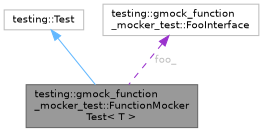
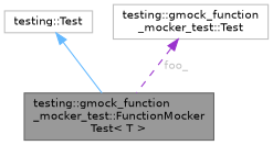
  digraph {
    node [color=grey75 fillcolor=white fontname=Helvetica fontsize=10 shape=box style=filled]
    edge [dir=back fontname=Helvetica fontsize=10 labelfontname=Helvetica labelfontsize=10]
    n1 [color=gray40 fillcolor=grey60 fontcolor=black height=0.2 label="testing::gmock_function\l_mocker_test::FunctionMocker\lTest\< T \>" width=0.4]
    n2 [height=0.2 label="testing::Test" width=0.4]
-   n3 [height=0.2 label="testing::gmock_function\l_mocker_test::FooInterface" width=0.4]
+   n3 [height=0.2 label="testing::gmock_function\l_mocker_test::Test" width=0.4]
    n2 -> n1 [color=steelblue1 style=solid]
    n3 -> n1 [color=darkorchid3 fontcolor=grey label=" foo_" style=dashed]
  }
